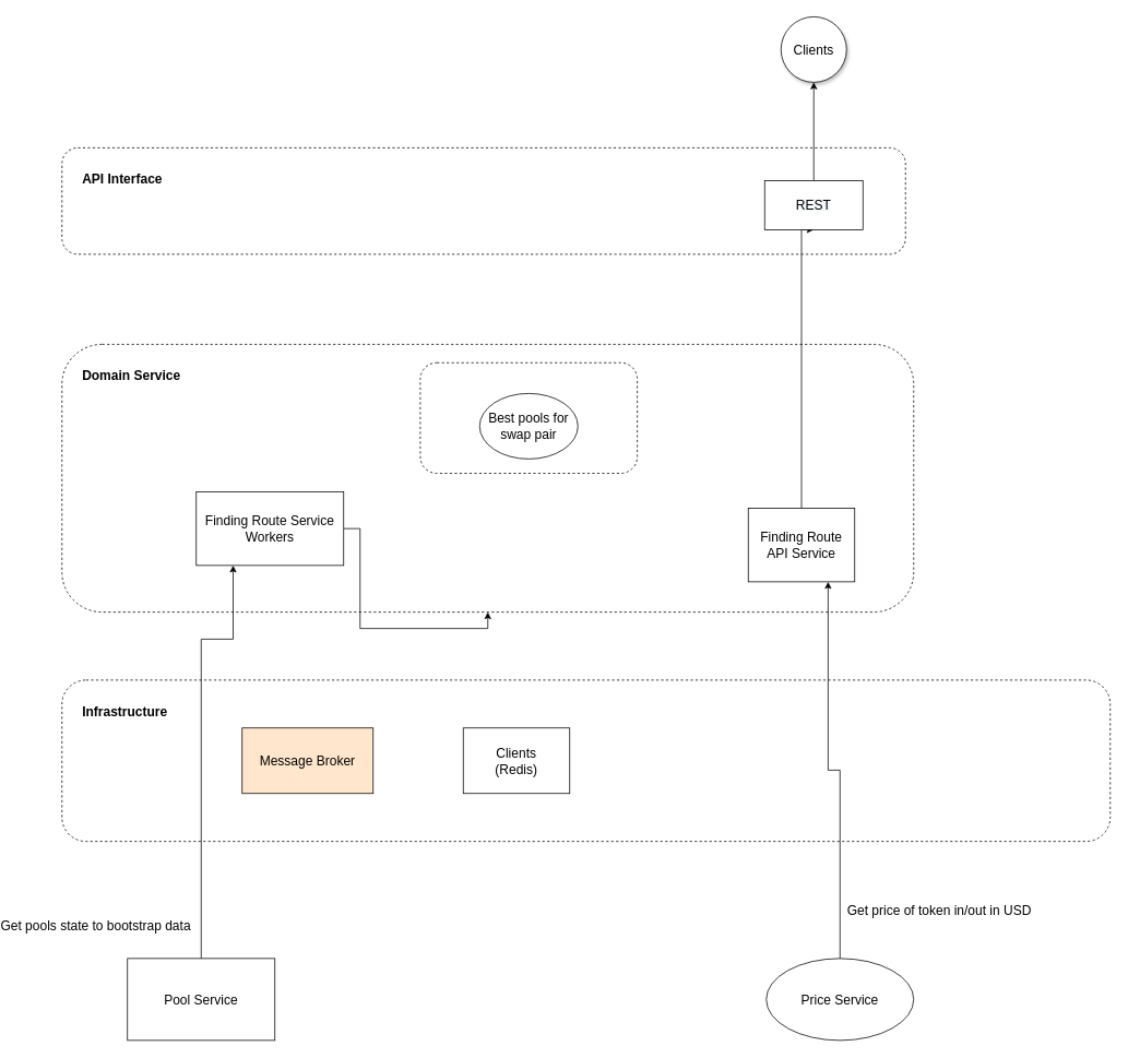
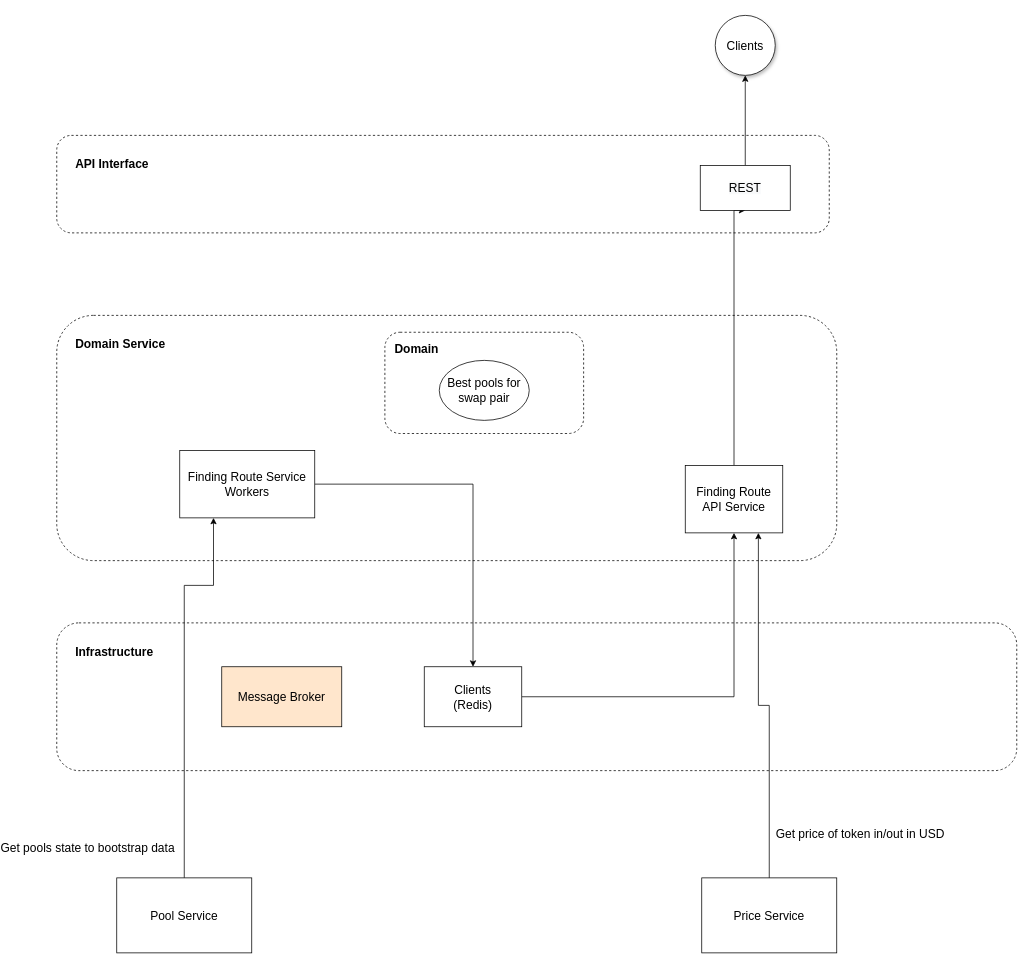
  <mxCell id="0" />
  <mxCell id="1" parent="0" />
  <mxCell id="2" value="&lt;b style=&quot;font-size: 16px;&quot;&gt;API Interface&lt;/b&gt;" style="rounded=1;whiteSpace=wrap;html=1;dashed=1;fontSize=16;fillColor=default;align=left;verticalAlign=top;spacingTop=22;spacingLeft=23;fillOpacity=50;" parent="1" vertex="1"><mxGeometry x="20" y="180" width="1030" height="130" as="geometry" /></mxCell>
  <mxCell id="3" value="&lt;b style=&quot;font-size: 16px;&quot;&gt;Infrastructure&lt;/b&gt;" style="rounded=1;whiteSpace=wrap;html=1;dashed=1;fontSize=16;fillColor=default;align=left;verticalAlign=top;spacingTop=22;spacingLeft=23;fillOpacity=50;" parent="1" vertex="1"><mxGeometry x="20" y="830" width="1280" height="197" as="geometry" /></mxCell>
  <mxCell id="4" value="&lt;b style=&quot;font-size: 16px;&quot;&gt;Domain Service&lt;/b&gt;" style="rounded=1;whiteSpace=wrap;html=1;dashed=1;fontSize=16;fillColor=default;align=left;verticalAlign=top;spacingTop=22;spacingLeft=23;fillOpacity=50;" parent="1" vertex="1"><mxGeometry x="20" y="420" width="1040" height="327" as="geometry" /></mxCell>
  <mxCell id="5" style="edgeStyle=orthogonalEdgeStyle;rounded=0;orthogonalLoop=1;jettySize=auto;html=1;exitX=0.5;exitY=0;exitDx=0;exitDy=0;entryX=0.5;entryY=1;entryDx=0;entryDy=0;fontSize=16;" parent="1" source="6" target="11" edge="1"><mxGeometry relative="1" as="geometry"><Array as="points"><mxPoint x="938" y="280" /></Array></mxGeometry></mxCell>
  <mxCell id="6" value="Finding Route API Service" style="rounded=0;whiteSpace=wrap;html=1;fontSize=16;" parent="1" vertex="1"><mxGeometry x="858" y="620" width="130" height="90" as="geometry" /></mxCell>
  <mxCell id="7" value="Message Broker" style="rounded=0;whiteSpace=wrap;html=1;fontSize=16;fillColor=#ffe6cc;" parent="1" vertex="1"><mxGeometry x="240" y="888.5" width="160" height="80" as="geometry" /></mxCell>
+ <mxCell id="8" style="edgeStyle=orthogonalEdgeStyle;rounded=0;orthogonalLoop=1;jettySize=auto;html=1;exitX=1;exitY=0.5;exitDx=0;exitDy=0;entryX=0.5;entryY=1;entryDx=0;entryDy=0;fontSize=16;" edge="1" parent="1" source="9" target="6"><mxGeometry relative="1" as="geometry" /></mxCell>
  <mxCell id="9" value="Clients&lt;br style=&quot;font-size: 16px;&quot;&gt;(Redis)" style="rounded=0;whiteSpace=wrap;html=1;fontSize=16;" parent="1" vertex="1"><mxGeometry x="510" y="888.5" width="130" height="80" as="geometry" /></mxCell>
  <mxCell id="10" style="edgeStyle=orthogonalEdgeStyle;rounded=0;orthogonalLoop=1;jettySize=auto;html=1;exitX=0.5;exitY=0;exitDx=0;exitDy=0;entryX=0.5;entryY=1;entryDx=0;entryDy=0;fontSize=16;" parent="1" source="11" target="17" edge="1"><mxGeometry relative="1" as="geometry" /></mxCell>
  <mxCell id="11" value="&lt;meta charset=&quot;utf-8&quot; style=&quot;font-size: 16px;&quot;&gt;&lt;span style=&quot;color: rgb(0, 0, 0); font-family: Helvetica; font-size: 16px; font-style: normal; font-variant-ligatures: normal; font-variant-caps: normal; font-weight: 400; letter-spacing: normal; orphans: 2; text-align: center; text-indent: 0px; text-transform: none; widows: 2; word-spacing: 0px; -webkit-text-stroke-width: 0px; background-color: rgb(248, 249, 250); text-decoration-thickness: initial; text-decoration-style: initial; text-decoration-color: initial; float: none; display: inline !important;&quot;&gt;REST&lt;/span&gt;" style="rounded=0;whiteSpace=wrap;html=1;fontSize=16;" parent="1" vertex="1"><mxGeometry x="878" y="220" width="120" height="60" as="geometry" /></mxCell>
- <mxCell id="12" style="edgeStyle=orthogonalEdgeStyle;rounded=0;orthogonalLoop=1;jettySize=auto;html=1;exitX=1;exitY=0.5;exitDx=0;exitDy=0;fontSize=16;" edge="1" parent="1" source="13" target="4"><mxGeometry relative="1" as="geometry" /></mxCell>
+ <mxCell id="12" style="edgeStyle=orthogonalEdgeStyle;rounded=0;orthogonalLoop=1;jettySize=auto;html=1;exitX=1;exitY=0.5;exitDx=0;exitDy=0;entryX=0.5;entryY=0;entryDx=0;entryDy=0;fontSize=16;" edge="1" parent="1" source="13" target="9"><mxGeometry relative="1" as="geometry" /></mxCell>
  <mxCell id="13" value="Finding Route Service Workers" style="rounded=0;whiteSpace=wrap;html=1;fontSize=16;" parent="1" vertex="1"><mxGeometry x="184" y="600" width="180" height="90" as="geometry" /></mxCell>
  <mxCell id="14" value="" style="rounded=1;whiteSpace=wrap;html=1;fontSize=16;dashed=1;fillOpacity=50;" parent="1" vertex="1"><mxGeometry x="457.5" y="442.5" width="265" height="135" as="geometry" /></mxCell>
  <mxCell id="15" value="Best pools for swap pair" style="ellipse;whiteSpace=wrap;html=1;fontSize=16;" parent="1" vertex="1"><mxGeometry x="530" y="480" width="120" height="80" as="geometry" /></mxCell>
+ <mxCell id="16" value="&lt;b style=&quot;font-size: 16px;&quot;&gt;Domain&lt;/b&gt;" style="text;html=1;strokeColor=none;fillColor=none;align=center;verticalAlign=middle;whiteSpace=wrap;rounded=0;dashed=1;fontSize=16;" parent="1" vertex="1"><mxGeometry x="470" y="450" width="60" height="30" as="geometry" /></mxCell>
  <mxCell id="17" value="Clients" style="ellipse;whiteSpace=wrap;html=1;aspect=fixed;shadow=1;fontSize=16;fillColor=default;" parent="1" vertex="1"><mxGeometry x="898" y="20" width="80" height="80" as="geometry" /></mxCell>
  <mxCell id="18" style="edgeStyle=orthogonalEdgeStyle;rounded=0;orthogonalLoop=1;jettySize=auto;html=1;exitX=0.5;exitY=0;exitDx=0;exitDy=0;entryX=0.25;entryY=1;entryDx=0;entryDy=0;fontSize=16;" edge="1" parent="1" source="20" target="13"><mxGeometry relative="1" as="geometry"><Array as="points"><mxPoint x="190" y="780" /><mxPoint x="229" y="780" /></Array></mxGeometry></mxCell>
  <mxCell id="19" value="Get pools state to bootstrap data" style="edgeLabel;html=1;align=center;verticalAlign=middle;resizable=0;points=[];fontSize=16;" vertex="1" connectable="0" parent="18"><mxGeometry x="-0.778" y="-2" relative="1" as="geometry"><mxPoint x="-132" y="17" as="offset" /></mxGeometry></mxCell>
  <mxCell id="20" value="Pool Service" style="rounded=0;whiteSpace=wrap;html=1;fontSize=16;" vertex="1" parent="1"><mxGeometry x="100" y="1170" width="180" height="100" as="geometry" /></mxCell>
  <mxCell id="21" style="edgeStyle=orthogonalEdgeStyle;rounded=0;orthogonalLoop=1;jettySize=auto;html=1;entryX=0.75;entryY=1;entryDx=0;entryDy=0;fontSize=16;" edge="1" parent="1" source="23" target="6"><mxGeometry relative="1" as="geometry" /></mxCell>
  <mxCell id="22" value="Get price of token in/out in USD" style="edgeLabel;html=1;align=center;verticalAlign=middle;resizable=0;points=[];fontSize=16;" vertex="1" connectable="0" parent="21"><mxGeometry x="-0.693" y="-1" relative="1" as="geometry"><mxPoint x="119" y="13" as="offset" /></mxGeometry></mxCell>
- <mxCell id="23" value="Price Service" style="ellipse;whiteSpace=wrap;html=1;fontSize=16;" vertex="1" parent="1"><mxGeometry x="880" y="1170" width="180" height="100" as="geometry" /></mxCell>
+ <mxCell id="23" value="Price Service" style="rounded=0;whiteSpace=wrap;html=1;fontSize=16;" vertex="1" parent="1"><mxGeometry x="880" y="1170" width="180" height="100" as="geometry" /></mxCell>
